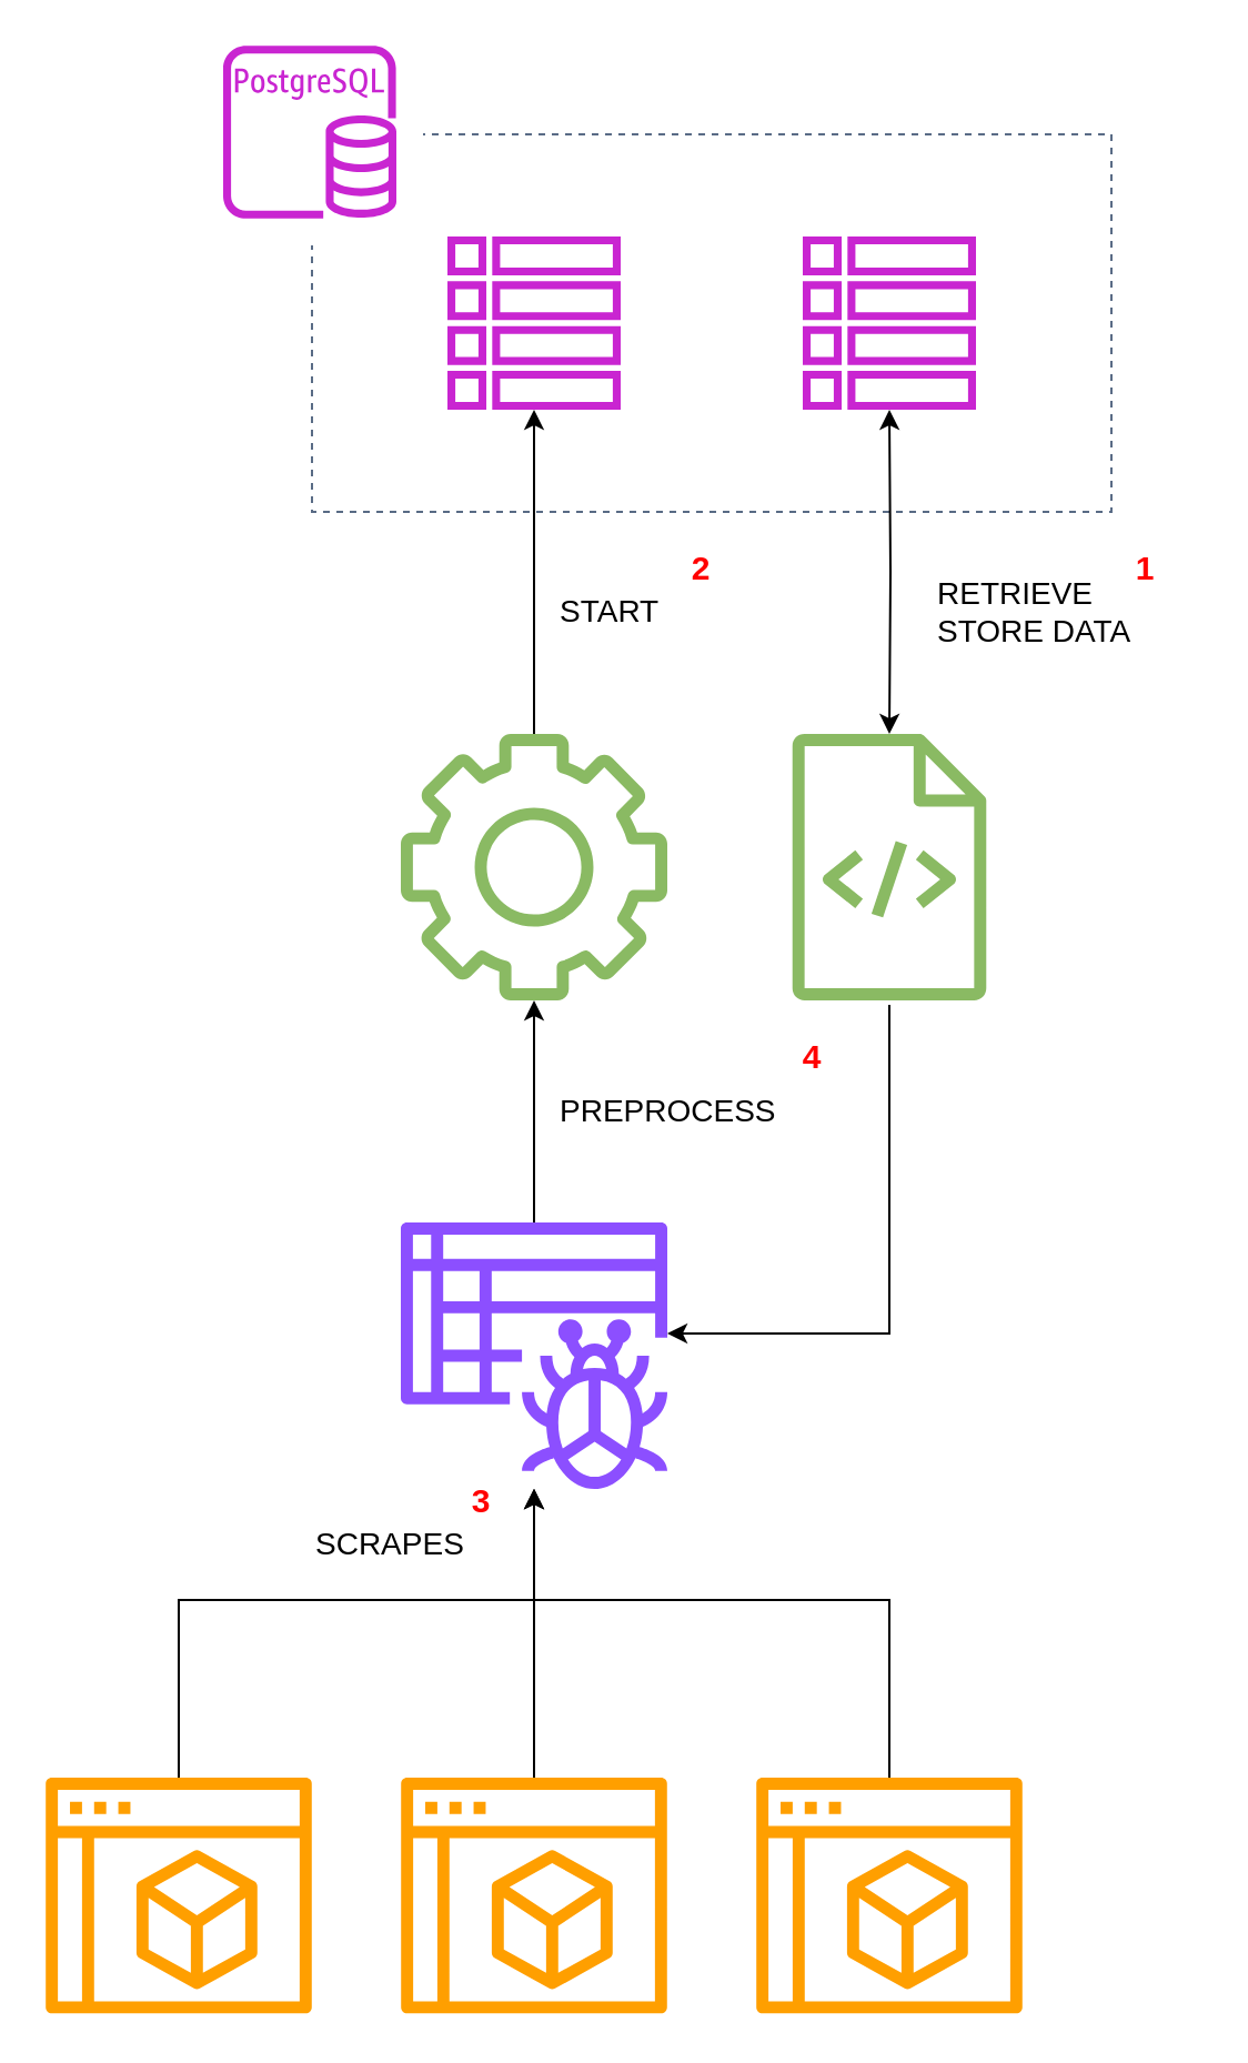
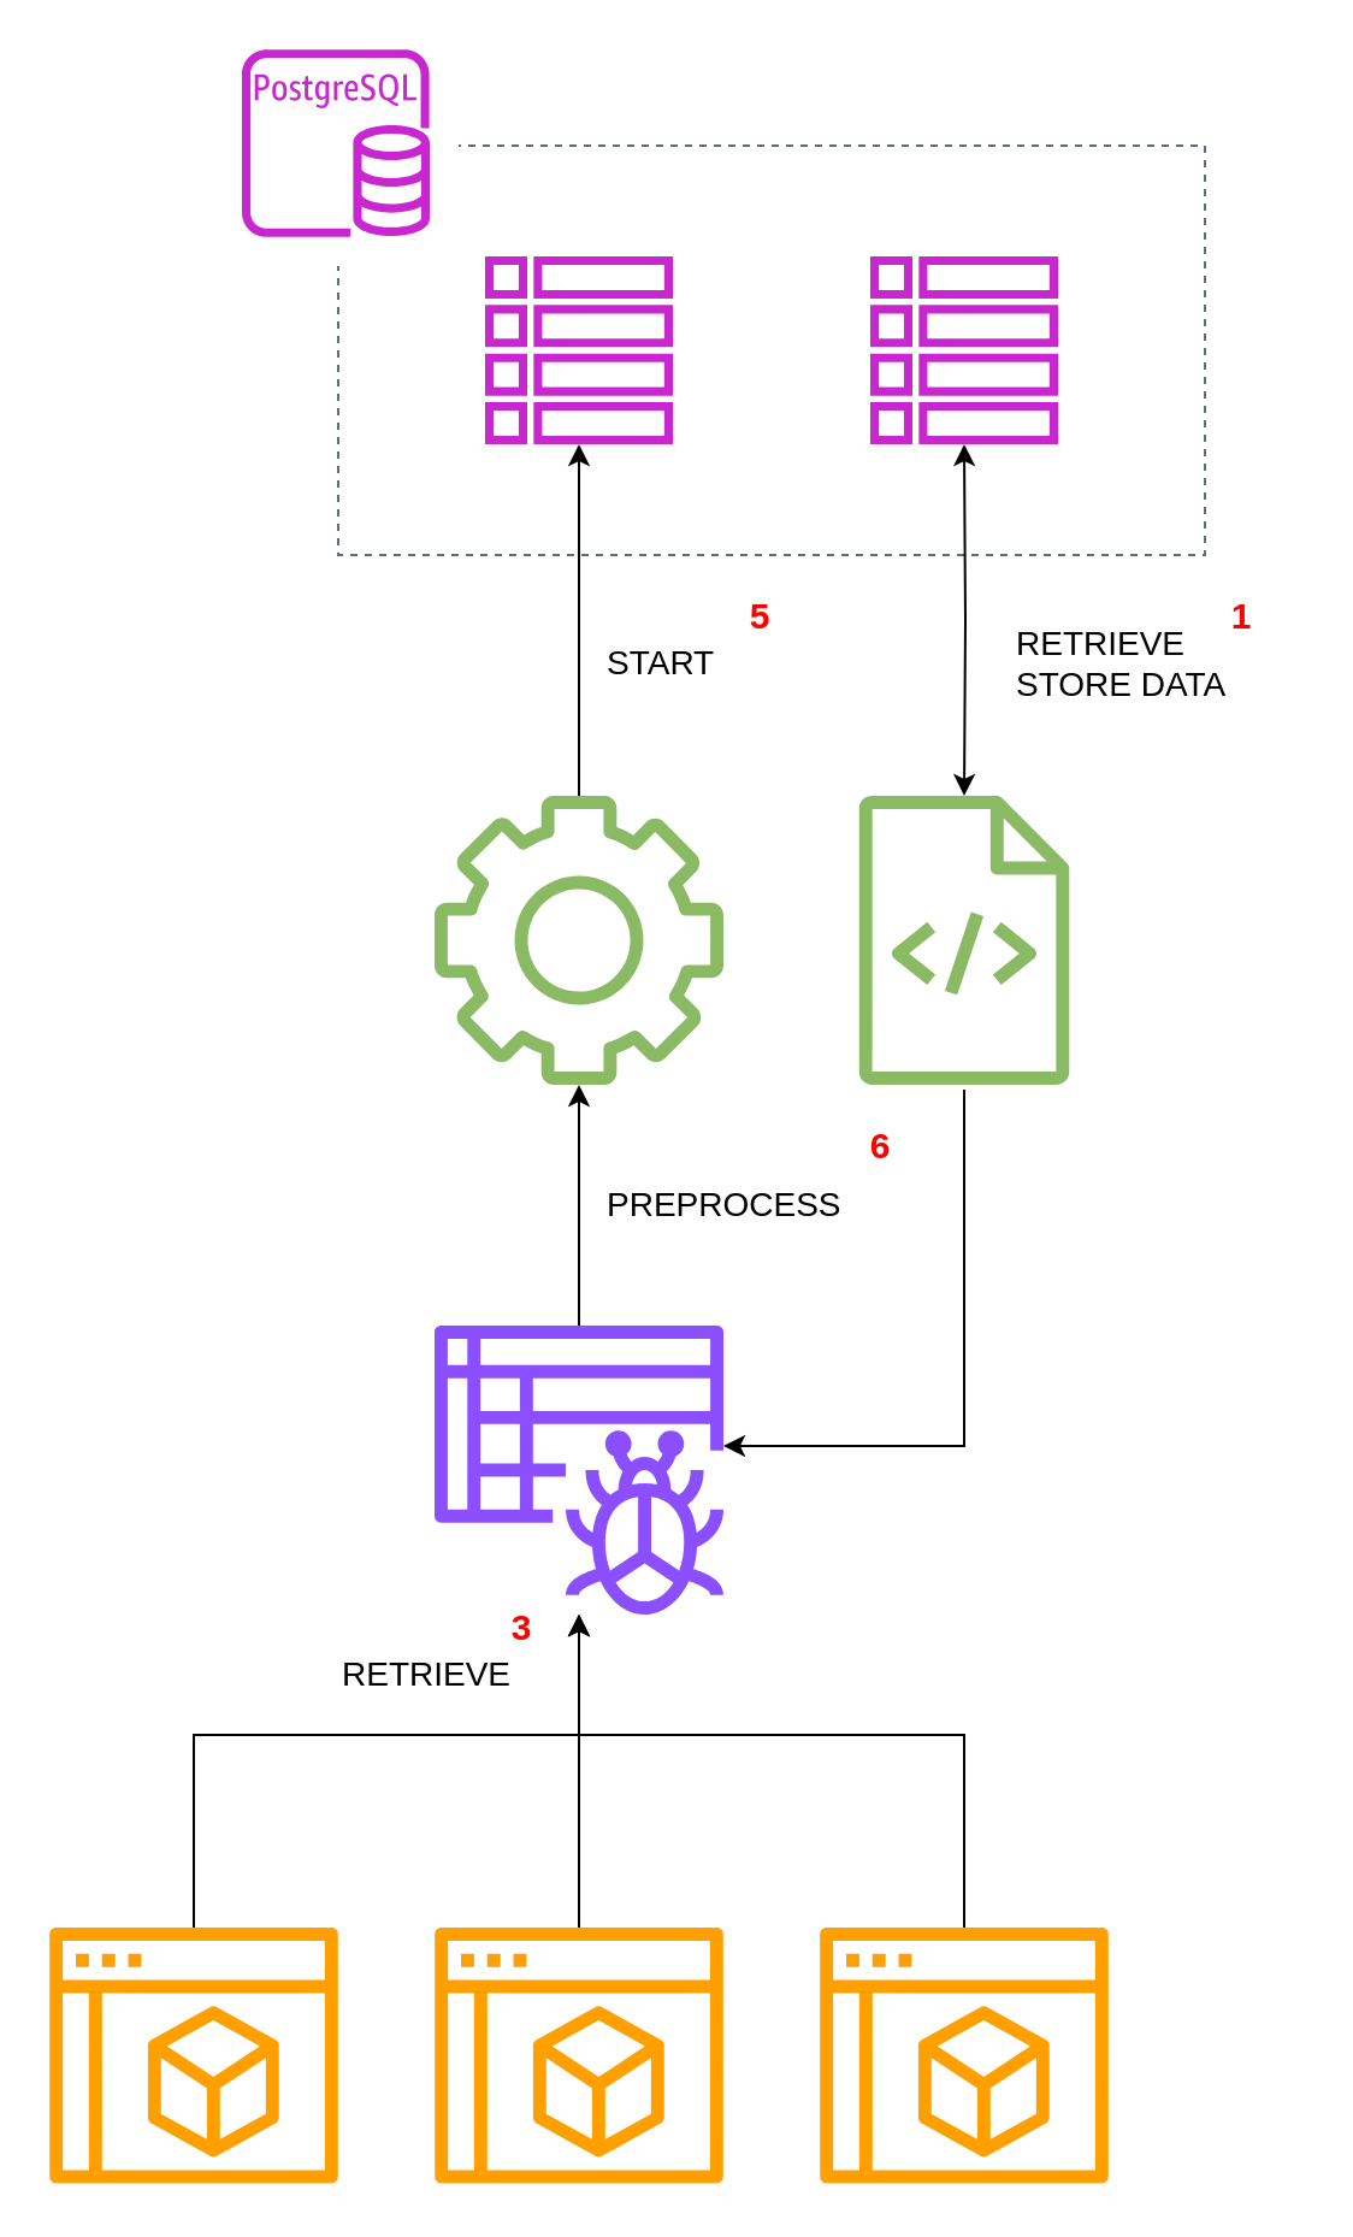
  <mxCell id="0" />
  <mxCell id="1" parent="0" />
  <mxCell id="2" value="" style="sketch=0;outlineConnect=0;fontColor=#FF9F00;gradientColor=none;fillColor=#FF9F00;strokeColor=none;dashed=0;verticalLabelPosition=bottom;verticalAlign=top;align=center;html=1;fontSize=12;fontStyle=0;aspect=fixed;pointerEvents=1;shape=mxgraph.aws4.management_console2;" vertex="1" parent="1"><mxGeometry x="20" y="800" width="120" height="106.16" as="geometry" /></mxCell>
  <mxCell id="3" value="" style="sketch=0;outlineConnect=0;fontColor=#FF9F00;gradientColor=none;fillColor=#FF9F00;strokeColor=none;dashed=0;verticalLabelPosition=bottom;verticalAlign=top;align=center;html=1;fontSize=12;fontStyle=0;aspect=fixed;pointerEvents=1;shape=mxgraph.aws4.management_console2;" vertex="1" parent="1"><mxGeometry x="180" y="800" width="120" height="106.16" as="geometry" /></mxCell>
  <mxCell id="4" value="" style="sketch=0;outlineConnect=0;fontColor=#FF9F00;gradientColor=none;fillColor=#FF9F00;strokeColor=none;dashed=0;verticalLabelPosition=bottom;verticalAlign=top;align=center;html=1;fontSize=12;fontStyle=0;aspect=fixed;pointerEvents=1;shape=mxgraph.aws4.management_console2;" vertex="1" parent="1"><mxGeometry x="340" y="800" width="120" height="106.16" as="geometry" /></mxCell>
  <mxCell id="5" style="edgeStyle=orthogonalEdgeStyle;rounded=0;orthogonalLoop=1;jettySize=auto;html=1;startArrow=classic;startFill=1;endArrow=none;endFill=0;" edge="1" parent="1" source="9" target="2"><mxGeometry relative="1" as="geometry"><Array as="points"><mxPoint x="240" y="720" /><mxPoint x="80" y="720" /></Array></mxGeometry></mxCell>
  <mxCell id="6" style="edgeStyle=orthogonalEdgeStyle;rounded=0;orthogonalLoop=1;jettySize=auto;html=1;startArrow=classic;startFill=1;endArrow=none;endFill=0;" edge="1" parent="1" source="9" target="3"><mxGeometry relative="1" as="geometry" /></mxCell>
  <mxCell id="7" style="edgeStyle=orthogonalEdgeStyle;rounded=0;orthogonalLoop=1;jettySize=auto;html=1;startArrow=classic;startFill=1;endArrow=none;endFill=0;" edge="1" parent="1" source="9" target="4"><mxGeometry relative="1" as="geometry"><Array as="points"><mxPoint x="240" y="720" /><mxPoint x="400" y="720" /></Array></mxGeometry></mxCell>
  <mxCell id="8" style="edgeStyle=orthogonalEdgeStyle;rounded=0;orthogonalLoop=1;jettySize=auto;html=1;fontFamily=Helvetica;fontSize=12;fontColor=#5A6C86;fontStyle=0;" edge="1" parent="1" source="9" target="20"><mxGeometry relative="1" as="geometry" /></mxCell>
  <mxCell id="9" value="" style="sketch=0;outlineConnect=0;fontColor=#232F3E;gradientColor=none;fillColor=#8C4FFF;strokeColor=none;dashed=0;verticalLabelPosition=bottom;verticalAlign=top;align=center;html=1;fontSize=12;fontStyle=0;aspect=fixed;pointerEvents=1;shape=mxgraph.aws4.glue_crawlers;" vertex="1" parent="1"><mxGeometry x="180" y="550" width="120" height="120" as="geometry" /></mxCell>
  <mxCell id="10" value="" style="fillColor=none;strokeColor=#5A6C86;dashed=1;verticalAlign=top;fontStyle=0;fontColor=#5A6C86;whiteSpace=wrap;html=1;" vertex="1" parent="1"><mxGeometry x="140" y="60" width="360" height="170" as="geometry" /></mxCell>
- <mxCell id="11" value="SCRAPES" style="text;html=1;align=left;verticalAlign=middle;resizable=0;points=[];autosize=1;strokeColor=none;fillColor=none;fontStyle=0;fontSize=14;" vertex="1" parent="1"><mxGeometry x="140" y="680" width="90" height="30" as="geometry" /></mxCell>
+ <mxCell id="11" value="RETRIEVE" style="text;html=1;align=left;verticalAlign=middle;resizable=0;points=[];autosize=1;strokeColor=none;fillColor=none;fontStyle=0;fontSize=14;" vertex="1" parent="1"><mxGeometry x="140" y="680" width="90" height="30" as="geometry" /></mxCell>
  <mxCell id="12" value="&lt;div&gt;RETRIEVE&lt;/div&gt;&lt;div&gt;STORE DATA&lt;/div&gt;" style="text;html=1;align=left;verticalAlign=middle;resizable=0;points=[];autosize=1;strokeColor=none;fillColor=none;fontStyle=0;fontSize=14;" vertex="1" parent="1"><mxGeometry x="420" y="250" width="120" height="50" as="geometry" /></mxCell>
  <mxCell id="13" value="" style="rounded=0;whiteSpace=wrap;html=1;strokeColor=none;align=center;verticalAlign=top;fontFamily=Helvetica;fontSize=12;fontColor=#5A6C86;fontStyle=0;fillColor=default;" vertex="1" parent="1"><mxGeometry x="100" y="20" width="90" height="90" as="geometry" /></mxCell>
  <mxCell id="14" style="edgeStyle=orthogonalEdgeStyle;rounded=0;orthogonalLoop=1;jettySize=auto;html=1;" edge="1" parent="1" target="9"><mxGeometry relative="1" as="geometry"><mxPoint x="400" y="452" as="sourcePoint" /><Array as="points"><mxPoint x="400" y="600" /></Array></mxGeometry></mxCell>
  <mxCell id="15" style="edgeStyle=orthogonalEdgeStyle;rounded=0;orthogonalLoop=1;jettySize=auto;html=1;fontFamily=Helvetica;fontSize=12;fontColor=#5A6C86;fontStyle=0;startArrow=classic;startFill=1;" edge="1" parent="1" target="17"><mxGeometry relative="1" as="geometry"><mxPoint x="400" y="330" as="sourcePoint" /></mxGeometry></mxCell>
  <mxCell id="16" value="" style="sketch=0;outlineConnect=0;fontColor=#232F3E;gradientColor=none;fillColor=#C925D1;strokeColor=none;dashed=0;verticalLabelPosition=bottom;verticalAlign=top;align=center;html=1;fontSize=12;fontStyle=0;aspect=fixed;pointerEvents=1;shape=mxgraph.aws4.rds_postgresql_instance;" vertex="1" parent="1"><mxGeometry x="100" y="20" width="78" height="78" as="geometry" /></mxCell>
  <mxCell id="17" value="" style="sketch=0;outlineConnect=0;fontColor=#232F3E;gradientColor=none;fillColor=#C925D1;strokeColor=none;dashed=0;verticalLabelPosition=bottom;verticalAlign=top;align=center;html=1;fontSize=12;fontStyle=0;aspect=fixed;pointerEvents=1;shape=mxgraph.aws4.table;rounded=0;fontFamily=Helvetica;" vertex="1" parent="1"><mxGeometry x="361" y="106" width="78" height="78" as="geometry" /></mxCell>
  <mxCell id="18" value="" style="sketch=0;outlineConnect=0;fontColor=#232F3E;gradientColor=none;fillColor=#C925D1;strokeColor=none;dashed=0;verticalLabelPosition=bottom;verticalAlign=top;align=center;html=1;fontSize=12;fontStyle=0;aspect=fixed;pointerEvents=1;shape=mxgraph.aws4.table;rounded=0;fontFamily=Helvetica;" vertex="1" parent="1"><mxGeometry x="201" y="106" width="78" height="78" as="geometry" /></mxCell>
  <mxCell id="19" style="edgeStyle=orthogonalEdgeStyle;rounded=0;orthogonalLoop=1;jettySize=auto;html=1;fontFamily=Helvetica;fontSize=12;fontColor=#5A6C86;fontStyle=0;" edge="1" parent="1" source="20" target="18"><mxGeometry relative="1" as="geometry" /></mxCell>
  <mxCell id="20" value="" style="sketch=0;outlineConnect=0;fontColor=#232F3E;gradientColor=none;fillColor=#8ABA63;strokeColor=none;dashed=0;verticalLabelPosition=bottom;verticalAlign=top;align=center;html=1;fontSize=12;fontStyle=0;aspect=fixed;pointerEvents=1;shape=mxgraph.aws4.gear;rounded=0;fontFamily=Helvetica;" vertex="1" parent="1"><mxGeometry x="180" y="330" width="120" height="120" as="geometry" /></mxCell>
  <mxCell id="21" value="PREPROCESS" style="text;html=1;align=left;verticalAlign=middle;resizable=0;points=[];autosize=1;strokeColor=none;fillColor=none;fontStyle=0;fontSize=14;" vertex="1" parent="1"><mxGeometry x="250" y="485" width="120" height="30" as="geometry" /></mxCell>
  <mxCell id="22" value="START" style="text;html=1;align=left;verticalAlign=middle;resizable=0;points=[];autosize=1;strokeColor=none;fillColor=none;fontStyle=0;fontSize=14;" vertex="1" parent="1"><mxGeometry x="250" y="260" width="70" height="30" as="geometry" /></mxCell>
  <mxCell id="23" value="&lt;b&gt;&lt;span style=&quot;color: rgb(255, 0, 0);&quot;&gt;1&lt;/span&gt;&lt;/b&gt;" style="text;html=1;align=center;verticalAlign=middle;resizable=0;points=[];autosize=1;strokeColor=none;fillColor=none;fontFamily=Helvetica;fontSize=15;fontColor=#5A6C86;fontStyle=0;" vertex="1" parent="1"><mxGeometry x="500" y="240" width="30" height="30" as="geometry" /></mxCell>
  <mxCell id="24" value="&lt;b&gt;3&lt;/b&gt;" style="text;html=1;align=center;verticalAlign=middle;resizable=0;points=[];autosize=1;strokeColor=none;fillColor=none;fontFamily=Helvetica;fontSize=15;fontColor=#FF0000;fontStyle=0;" vertex="1" parent="1"><mxGeometry x="201" y="660" width="30" height="30" as="geometry" /></mxCell>
- <mxCell id="25" value="&lt;b&gt;4&lt;/b&gt;" style="text;html=1;align=center;verticalAlign=middle;resizable=0;points=[];autosize=1;strokeColor=none;fillColor=none;fontFamily=Helvetica;fontSize=15;fontColor=#FF0000;fontStyle=0;" vertex="1" parent="1"><mxGeometry x="350" y="460" width="30" height="30" as="geometry" /></mxCell>
- <mxCell id="26" value="&lt;b&gt;2&lt;/b&gt;" style="text;html=1;align=center;verticalAlign=middle;resizable=0;points=[];autosize=1;strokeColor=none;fillColor=none;fontFamily=Helvetica;fontSize=15;fontColor=#FF0000;fontStyle=0;" vertex="1" parent="1"><mxGeometry x="300" y="240" width="30" height="30" as="geometry" /></mxCell>
+ <mxCell id="25" value="&lt;b&gt;6&lt;/b&gt;" style="text;html=1;align=center;verticalAlign=middle;resizable=0;points=[];autosize=1;strokeColor=none;fillColor=none;fontFamily=Helvetica;fontSize=15;fontColor=#FF0000;fontStyle=0;" vertex="1" parent="1"><mxGeometry x="350" y="460" width="30" height="30" as="geometry" /></mxCell>
+ <mxCell id="26" value="&lt;b&gt;5&lt;/b&gt;" style="text;html=1;align=center;verticalAlign=middle;resizable=0;points=[];autosize=1;strokeColor=none;fillColor=none;fontFamily=Helvetica;fontSize=15;fontColor=#FF0000;fontStyle=0;" vertex="1" parent="1"><mxGeometry x="300" y="240" width="30" height="30" as="geometry" /></mxCell>
  <mxCell id="27" value="" style="sketch=0;outlineConnect=0;fontColor=#232F3E;gradientColor=none;fillColor=#8ABA63;strokeColor=none;dashed=0;verticalLabelPosition=bottom;verticalAlign=top;align=center;html=1;fontSize=12;fontStyle=0;aspect=fixed;pointerEvents=1;shape=mxgraph.aws4.source_code;rounded=0;fontFamily=Helvetica;" vertex="1" parent="1"><mxGeometry x="356.15" y="330" width="87.7" height="120" as="geometry" /></mxCell>
